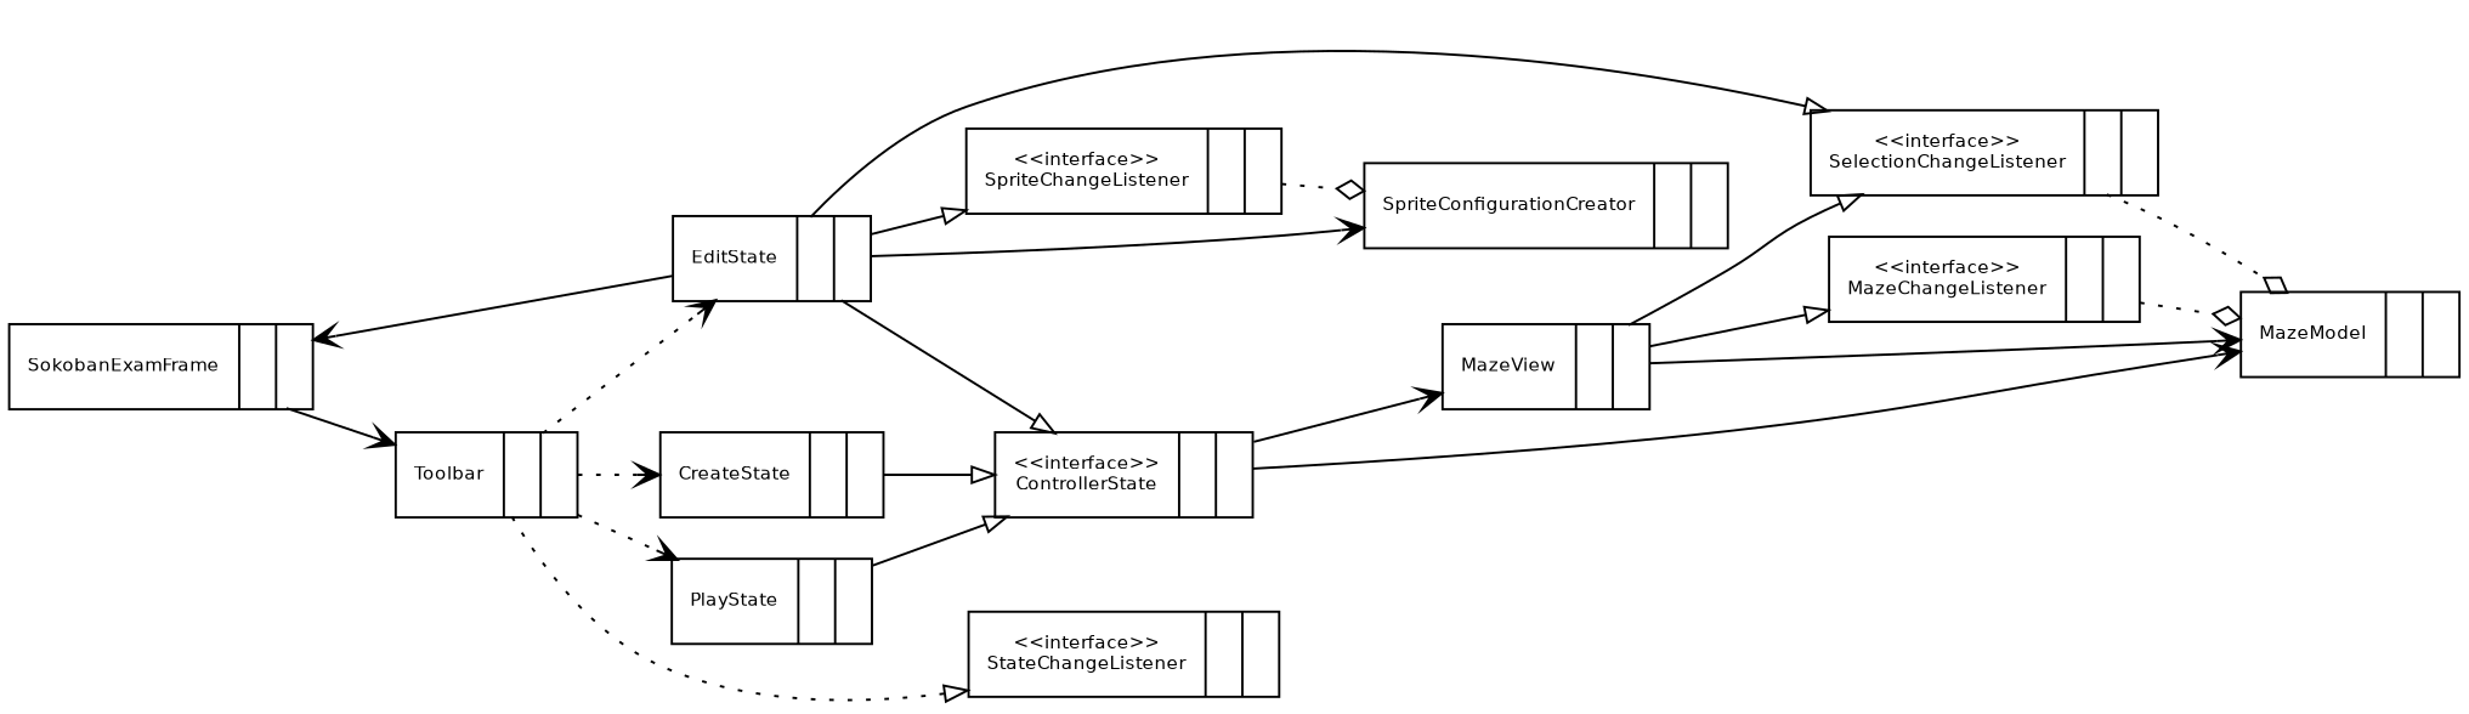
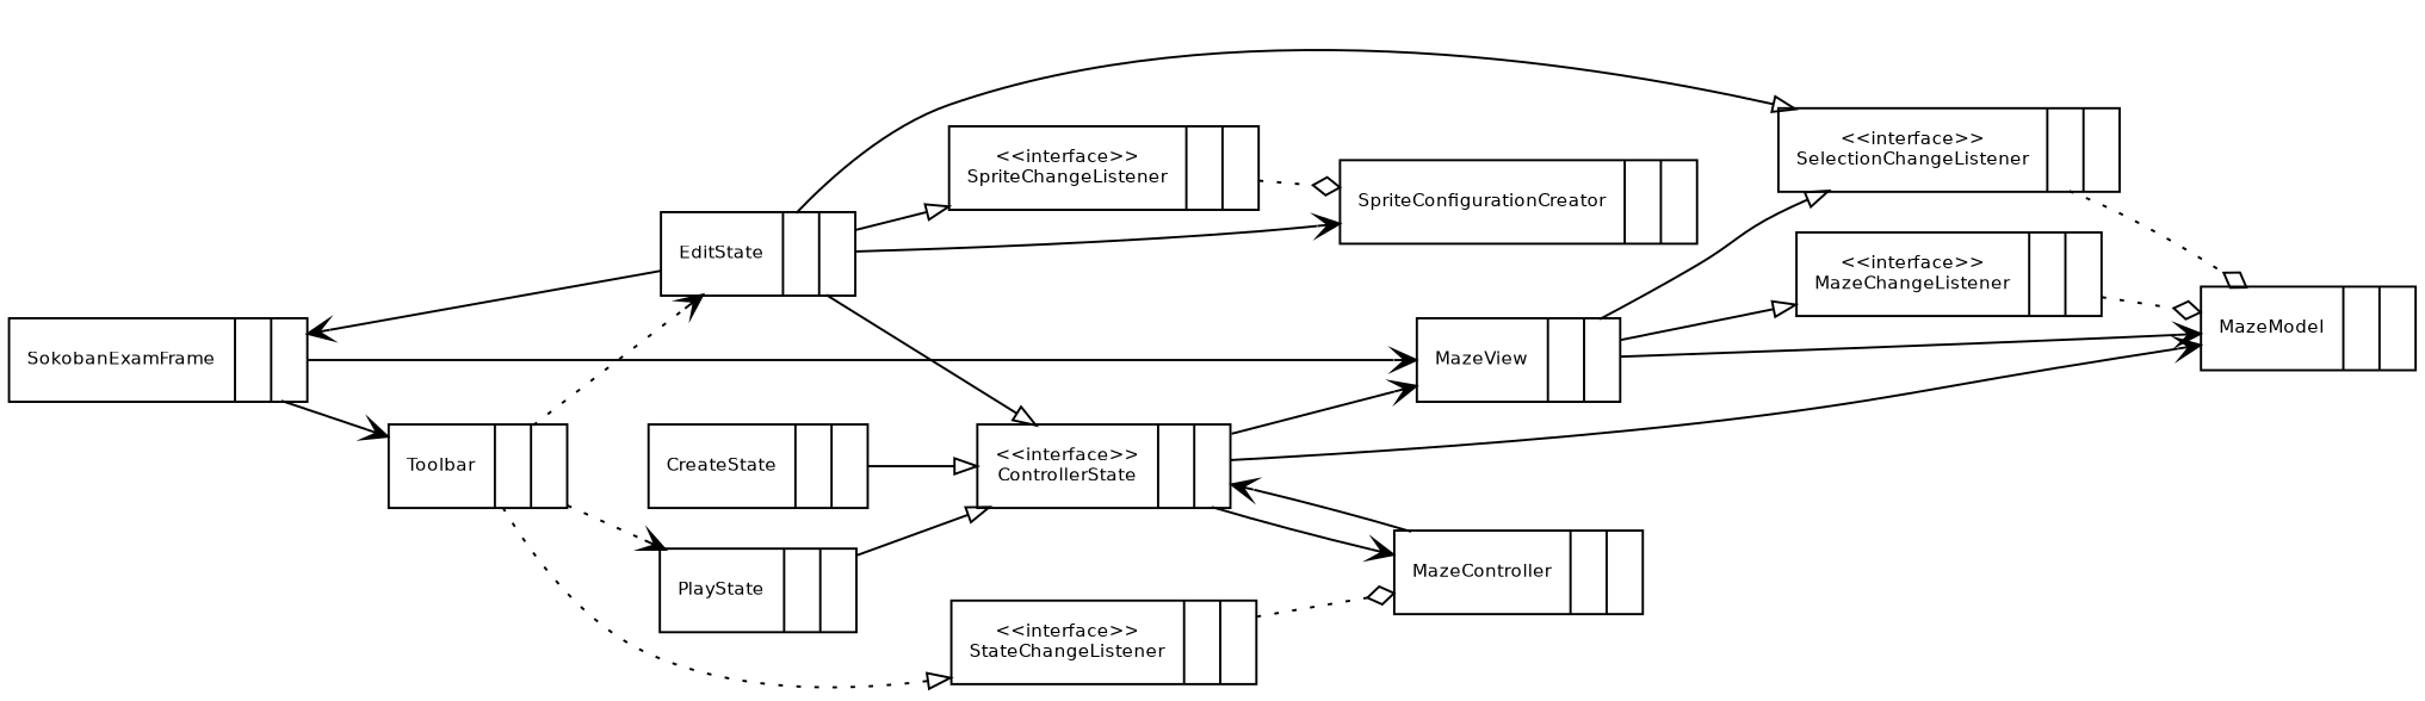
  digraph {
    fontname="Bitstream Vera Sans"
    fontsize=8
    rankdir=LR
    node [fontname="Bitstream Vera Sans" fontsize=8 shape=record]
    edge [arrowhead=vee fontname="Bitstream Vera Sans" fontsize=8]
    n1 [label="{SokobanExamFrame|\l|\l}"]
    n2 [label="{MazeView|\l|\l}"]
    n3 [label="{Toolbar|\l|\l}"]
    n4 [label="{MazeModel|\l|\l}"]
    n5 [label="{\<\<interface\>\>\nMazeChangeListener|\l|\l}"]
    n6 [label="{\<\<interface\>\>\nSelectionChangeListener|\l|\l}"]
    n7 [label="{EditState|\l|\l}"]
    n8 [label="{CreateState|\l|\l}"]
    n9 [label="{PlayState|\l|\l}"]
    n10 [label="{\<\<interface\>\>\nStateChangeListener|\l|\l}"]
+   n11 [label="{MazeController|\l|\l}"]
    n12 [label="{\<\<interface\>\>\nControllerState|\l|\l}"]
    n13 [label="{SpriteConfigurationCreator|\l|\l}"]
    n14 [label="{\<\<interface\>\>\nSpriteChangeListener|\l|\l}"]
+   n1 -> n2
    n1 -> n3
    n2 -> n4
    n2 -> n5 [arrowhead=empty]
    n2 -> n6 [arrowhead=empty]
    n3 -> n7 [style=dotted]
-   n3 -> n8 [style=dotted]
    n3 -> n9 [style=dotted]
    n3 -> n10 [arrowhead=empty style=dotted]
    n5 -> n4 [arrowhead=ediamond style=dotted]
    n6 -> n4 [arrowhead=ediamond style=dotted]
    n7 -> n1
    n7 -> n6 [arrowhead=empty]
    n7 -> n12 [arrowhead=empty]
    n7 -> n13
    n7 -> n14 [arrowhead=empty]
    n8 -> n12 [arrowhead=empty]
    n9 -> n12 [arrowhead=empty]
+   n10 -> n11 [arrowhead=ediamond style=dotted]
+   n11 -> n12
    n12 -> n2
    n12 -> n4
+   n12 -> n11
    n14 -> n13 [arrowhead=ediamond style=dotted]
  }
